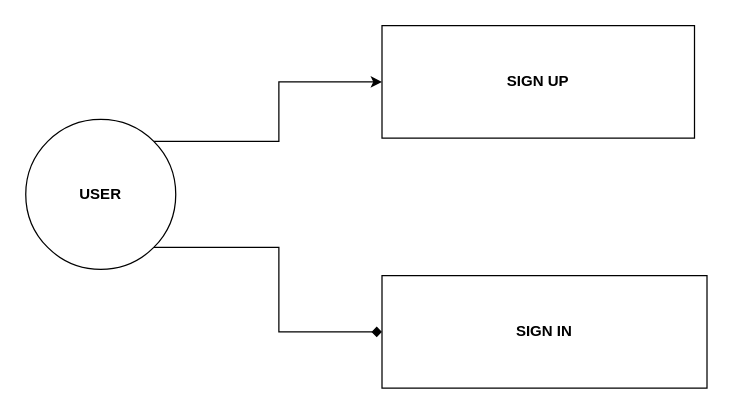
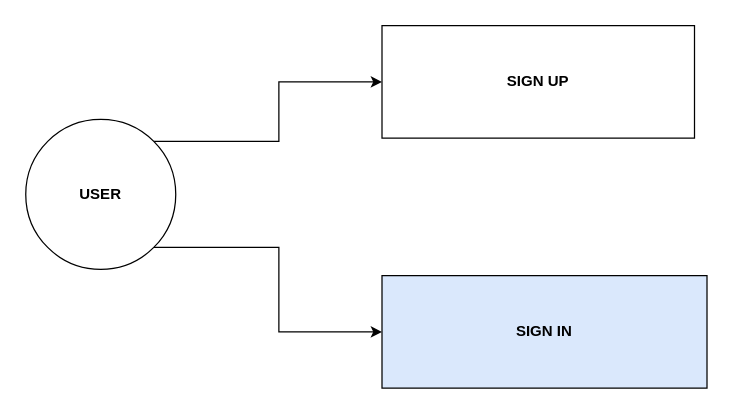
  <mxCell id="0" />
  <mxCell id="1" parent="0" />
  <mxCell id="2" style="edgeStyle=orthogonalEdgeStyle;rounded=0;orthogonalLoop=1;jettySize=auto;html=1;exitX=1;exitY=0;exitDx=0;exitDy=0;entryX=0;entryY=0.5;entryDx=0;entryDy=0;" edge="1" parent="1" source="4" target="5"><mxGeometry relative="1" as="geometry" /></mxCell>
- <mxCell id="3" style="edgeStyle=orthogonalEdgeStyle;rounded=0;orthogonalLoop=1;jettySize=auto;html=1;exitX=1;exitY=1;exitDx=0;exitDy=0;entryX=0;entryY=0.5;entryDx=0;entryDy=0;endArrow=diamond;" edge="1" parent="1" source="4" target="6"><mxGeometry relative="1" as="geometry" /></mxCell>
+ <mxCell id="3" style="edgeStyle=orthogonalEdgeStyle;rounded=0;orthogonalLoop=1;jettySize=auto;html=1;exitX=1;exitY=1;exitDx=0;exitDy=0;entryX=0;entryY=0.5;entryDx=0;entryDy=0;" edge="1" parent="1" source="4" target="6"><mxGeometry relative="1" as="geometry" /></mxCell>
  <mxCell id="4" value="USER" style="ellipse;whiteSpace=wrap;html=1;fontStyle=1" vertex="1" parent="1"><mxGeometry x="20" y="95" width="120" height="120" as="geometry" /></mxCell>
  <mxCell id="5" value="&lt;b&gt;SIGN UP&lt;/b&gt;" style="rounded=0;whiteSpace=wrap;html=1;" vertex="1" parent="1"><mxGeometry x="305" y="20" width="250" height="90" as="geometry" /></mxCell>
- <mxCell id="6" value="&lt;b&gt;SIGN IN&lt;/b&gt;" style="rounded=0;whiteSpace=wrap;html=1;" vertex="1" parent="1"><mxGeometry x="305" y="220" width="260" height="90" as="geometry" /></mxCell>
+ <mxCell id="6" value="&lt;b&gt;SIGN IN&lt;/b&gt;" style="rounded=0;whiteSpace=wrap;html=1;fillColor=#dae8fc;" vertex="1" parent="1"><mxGeometry x="305" y="220" width="260" height="90" as="geometry" /></mxCell>
